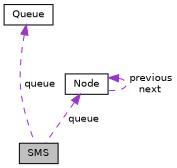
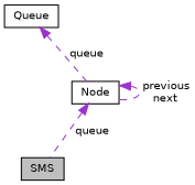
  digraph {
    node [color=black fillcolor=white fontname=Helvetica fontsize=10 shape=record style=filled]
    edge [color=darkorchid3 dir=back fontname=Helvetica fontsize=10 labelfontname=Helvetica labelfontsize=10 style=dashed]
    n1 [fillcolor=grey75 fontcolor=black height=0.2 label=SMS width=0.4]
    n2 [height=0.2 label="Node" width=0.4]
    n3 [height=0.2 label=Queue width=0.4]
    n2 -> n1 [label=" queue"]
    n2 -> n2 [label=" previous\nnext"]
-   n3 -> n1 [label=" queue"]
+   n3 -> n2 [label=" queue"]
  }
